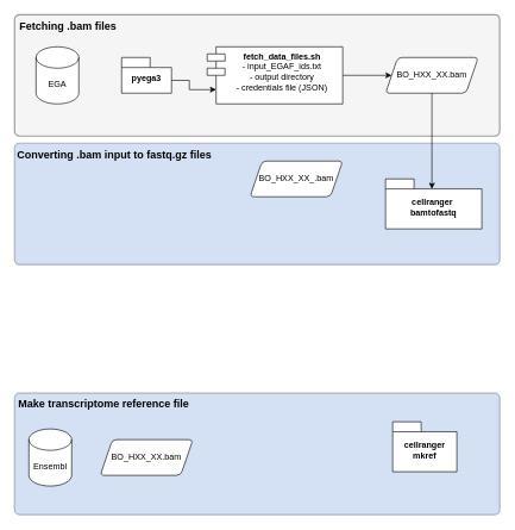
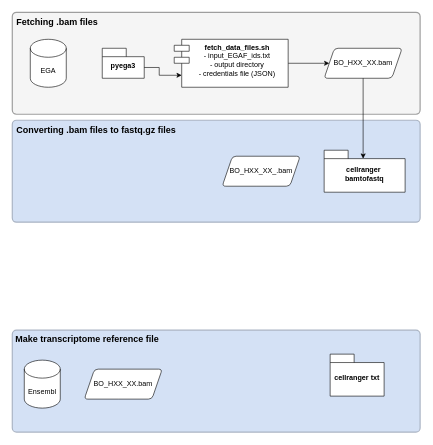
  <mxCell id="0" />
  <mxCell id="1" parent="0" />
  <mxCell id="2" value="" style="rounded=1;whiteSpace=wrap;html=1;absoluteArcSize=1;arcSize=14;strokeWidth=2;fillColor=#f5f5f5;fontColor=#333333;strokeColor=#9E9E9E;" vertex="1" parent="1"><mxGeometry x="20" y="20" width="680" height="170" as="geometry" /></mxCell>
  <mxCell id="3" value="EGA" style="shape=cylinder3;whiteSpace=wrap;html=1;boundedLbl=1;backgroundOutline=1;size=15;" vertex="1" parent="1"><mxGeometry x="50" y="65" width="60" height="80" as="geometry" /></mxCell>
  <mxCell id="4" value="pyega3" style="shape=folder;fontStyle=1;spacingTop=10;tabWidth=40;tabHeight=14;tabPosition=left;html=1;whiteSpace=wrap;" vertex="1" parent="1"><mxGeometry x="170" y="80" width="70" height="50" as="geometry" /></mxCell>
  <mxCell id="5" style="edgeStyle=orthogonalEdgeStyle;rounded=0;orthogonalLoop=1;jettySize=auto;html=1;exitX=1;exitY=0.5;exitDx=0;exitDy=0;" edge="1" parent="1" source="6" target="10"><mxGeometry relative="1" as="geometry" /></mxCell>
  <mxCell id="6" value="&lt;b&gt;fetch_data_files.sh&lt;/b&gt;&lt;div&gt;- input_EGAF_ids.txt&lt;/div&gt;&lt;div&gt;- output directory&lt;/div&gt;&lt;div&gt;- credentials file (JSON)&lt;/div&gt;" style="shape=module;align=left;spacingLeft=20;align=center;verticalAlign=top;whiteSpace=wrap;html=1;jettyWidth=25;jettyHeight=10;" vertex="1" parent="1"><mxGeometry x="290" y="65" width="190" height="80" as="geometry" /></mxCell>
  <mxCell id="7" value="Fetching .bam files" style="text;html=1;align=center;verticalAlign=middle;whiteSpace=wrap;rounded=0;fontStyle=1;fontSize=15;" vertex="1" parent="1"><mxGeometry x="20" y="20" width="150" height="30" as="geometry" /></mxCell>
  <mxCell id="8" value="" style="rounded=1;whiteSpace=wrap;html=1;absoluteArcSize=1;arcSize=14;strokeWidth=2;fillColor=#D4E1F5;strokeColor=#AAB4C4;" vertex="1" parent="1"><mxGeometry x="20" y="200" width="680" height="170" as="geometry" /></mxCell>
- <mxCell id="9" value="Converting .bam input to fastq.gz files" style="text;html=1;align=center;verticalAlign=middle;whiteSpace=wrap;rounded=0;fontStyle=1;fontSize=15;" vertex="1" parent="1"><mxGeometry x="20" y="200" width="280" height="30" as="geometry" /></mxCell>
+ <mxCell id="9" value="Converting .bam files to fastq.gz files" style="text;html=1;align=center;verticalAlign=middle;whiteSpace=wrap;rounded=0;fontStyle=1;fontSize=15;" vertex="1" parent="1"><mxGeometry x="20" y="200" width="280" height="30" as="geometry" /></mxCell>
  <mxCell id="10" value="BO_HXX_XX.bam" style="shape=parallelogram;html=1;strokeWidth=1;perimeter=parallelogramPerimeter;whiteSpace=wrap;rounded=1;arcSize=12;size=0.132;" vertex="1" parent="1"><mxGeometry x="540" y="80" width="130" height="50" as="geometry" /></mxCell>
  <mxCell id="11" style="edgeStyle=orthogonalEdgeStyle;rounded=0;orthogonalLoop=1;jettySize=auto;html=1;exitX=0;exitY=0;exitDx=70;exitDy=32;exitPerimeter=0;entryX=0;entryY=0.75;entryDx=12.5;entryDy=0;entryPerimeter=0;" edge="1" parent="1" source="4" target="6"><mxGeometry relative="1" as="geometry" /></mxCell>
  <mxCell id="12" value="cellranger&amp;nbsp;&lt;div&gt;bamtofastq&lt;/div&gt;" style="shape=folder;fontStyle=1;spacingTop=10;tabWidth=40;tabHeight=14;tabPosition=left;html=1;whiteSpace=wrap;" vertex="1" parent="1"><mxGeometry x="540" y="250" width="135" height="70" as="geometry" /></mxCell>
  <mxCell id="13" style="edgeStyle=orthogonalEdgeStyle;rounded=0;orthogonalLoop=1;jettySize=auto;html=1;exitX=0.5;exitY=1;exitDx=0;exitDy=0;entryX=0;entryY=0;entryDx=65;entryDy=14;entryPerimeter=0;" edge="1" parent="1" source="10" target="12"><mxGeometry relative="1" as="geometry" /></mxCell>
- <mxCell id="14" value="BO_HXX_XX_.bam" style="shape=parallelogram;html=1;strokeWidth=1;perimeter=parallelogramPerimeter;whiteSpace=wrap;rounded=1;arcSize=12;size=0.132;" vertex="1" parent="1"><mxGeometry x="350" y="225" width="130" height="50" as="geometry" /></mxCell>
+ <mxCell id="14" value="BO_HXX_XX_.bam" style="shape=parallelogram;html=1;strokeWidth=1;perimeter=parallelogramPerimeter;whiteSpace=wrap;rounded=1;arcSize=12;size=0.132;" vertex="1" parent="1"><mxGeometry x="370" y="260" width="130" height="50" as="geometry" /></mxCell>
  <mxCell id="15" value="" style="rounded=1;whiteSpace=wrap;html=1;absoluteArcSize=1;arcSize=14;strokeWidth=2;fillColor=#D4E1F5;strokeColor=#AAB4C4;" vertex="1" parent="1"><mxGeometry x="20" y="550" width="680" height="170" as="geometry" /></mxCell>
  <mxCell id="16" value="Make transcriptome reference file" style="text;html=1;align=center;verticalAlign=middle;whiteSpace=wrap;rounded=0;fontStyle=1;fontSize=15;" vertex="1" parent="1"><mxGeometry x="20" y="550" width="250" height="30" as="geometry" /></mxCell>
- <mxCell id="17" value="cellranger mkref" style="shape=folder;fontStyle=1;spacingTop=10;tabWidth=40;tabHeight=14;tabPosition=left;html=1;whiteSpace=wrap;" vertex="1" parent="1"><mxGeometry x="550" y="590" width="90" height="70" as="geometry" /></mxCell>
+ <mxCell id="17" value="cellranger txt" style="shape=folder;fontStyle=1;spacingTop=10;tabWidth=40;tabHeight=14;tabPosition=left;html=1;whiteSpace=wrap;" vertex="1" parent="1"><mxGeometry x="550" y="590" width="90" height="70" as="geometry" /></mxCell>
  <mxCell id="18" value="Ensembl" style="shape=cylinder3;whiteSpace=wrap;html=1;boundedLbl=1;backgroundOutline=1;size=15;" vertex="1" parent="1"><mxGeometry x="40" y="600" width="60" height="80" as="geometry" /></mxCell>
  <mxCell id="19" value="BO_HXX_XX.bam" style="shape=parallelogram;html=1;strokeWidth=1;perimeter=parallelogramPerimeter;whiteSpace=wrap;rounded=1;arcSize=12;size=0.132;" vertex="1" parent="1"><mxGeometry x="140" y="615" width="130" height="50" as="geometry" /></mxCell>
